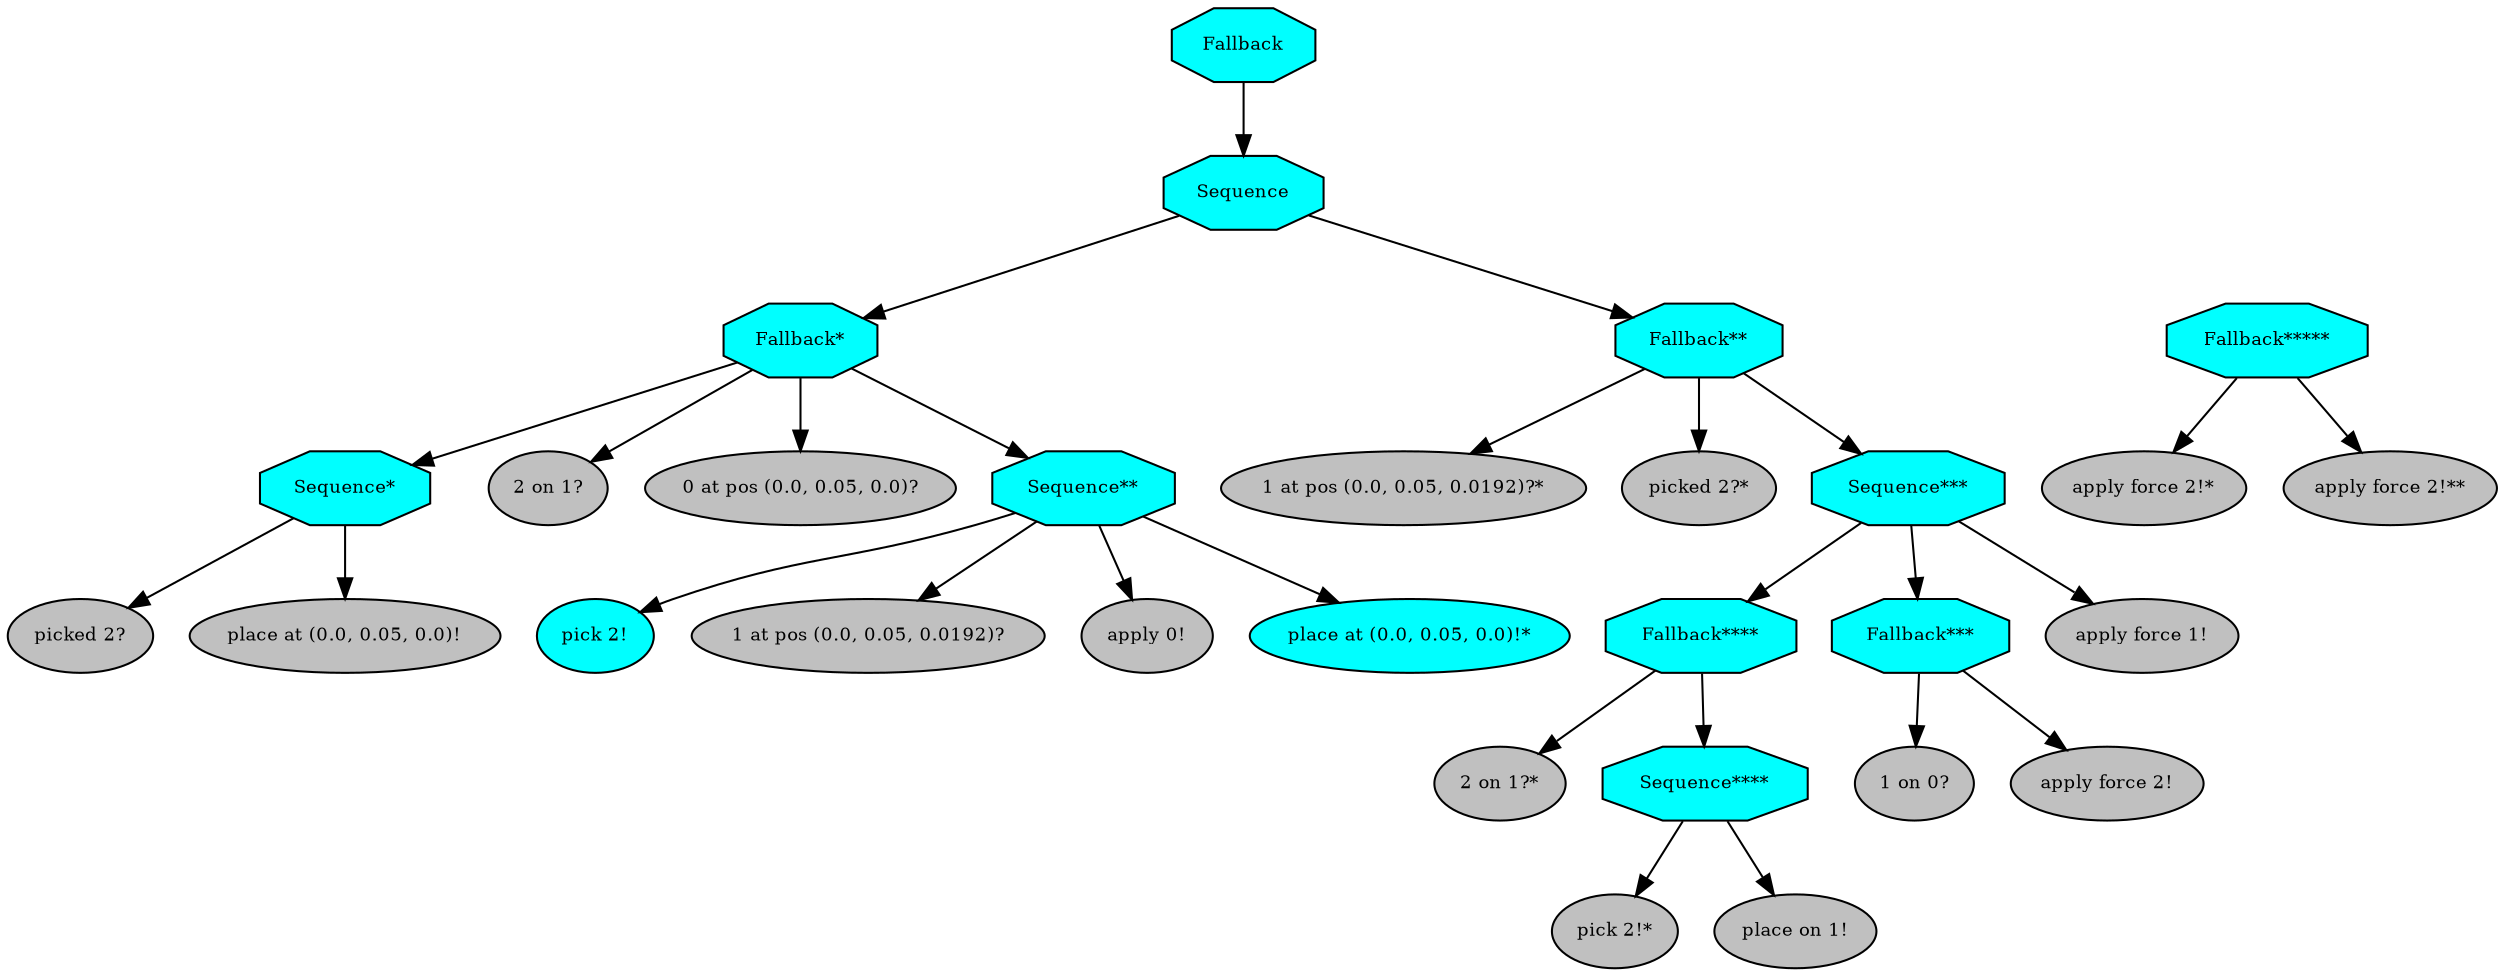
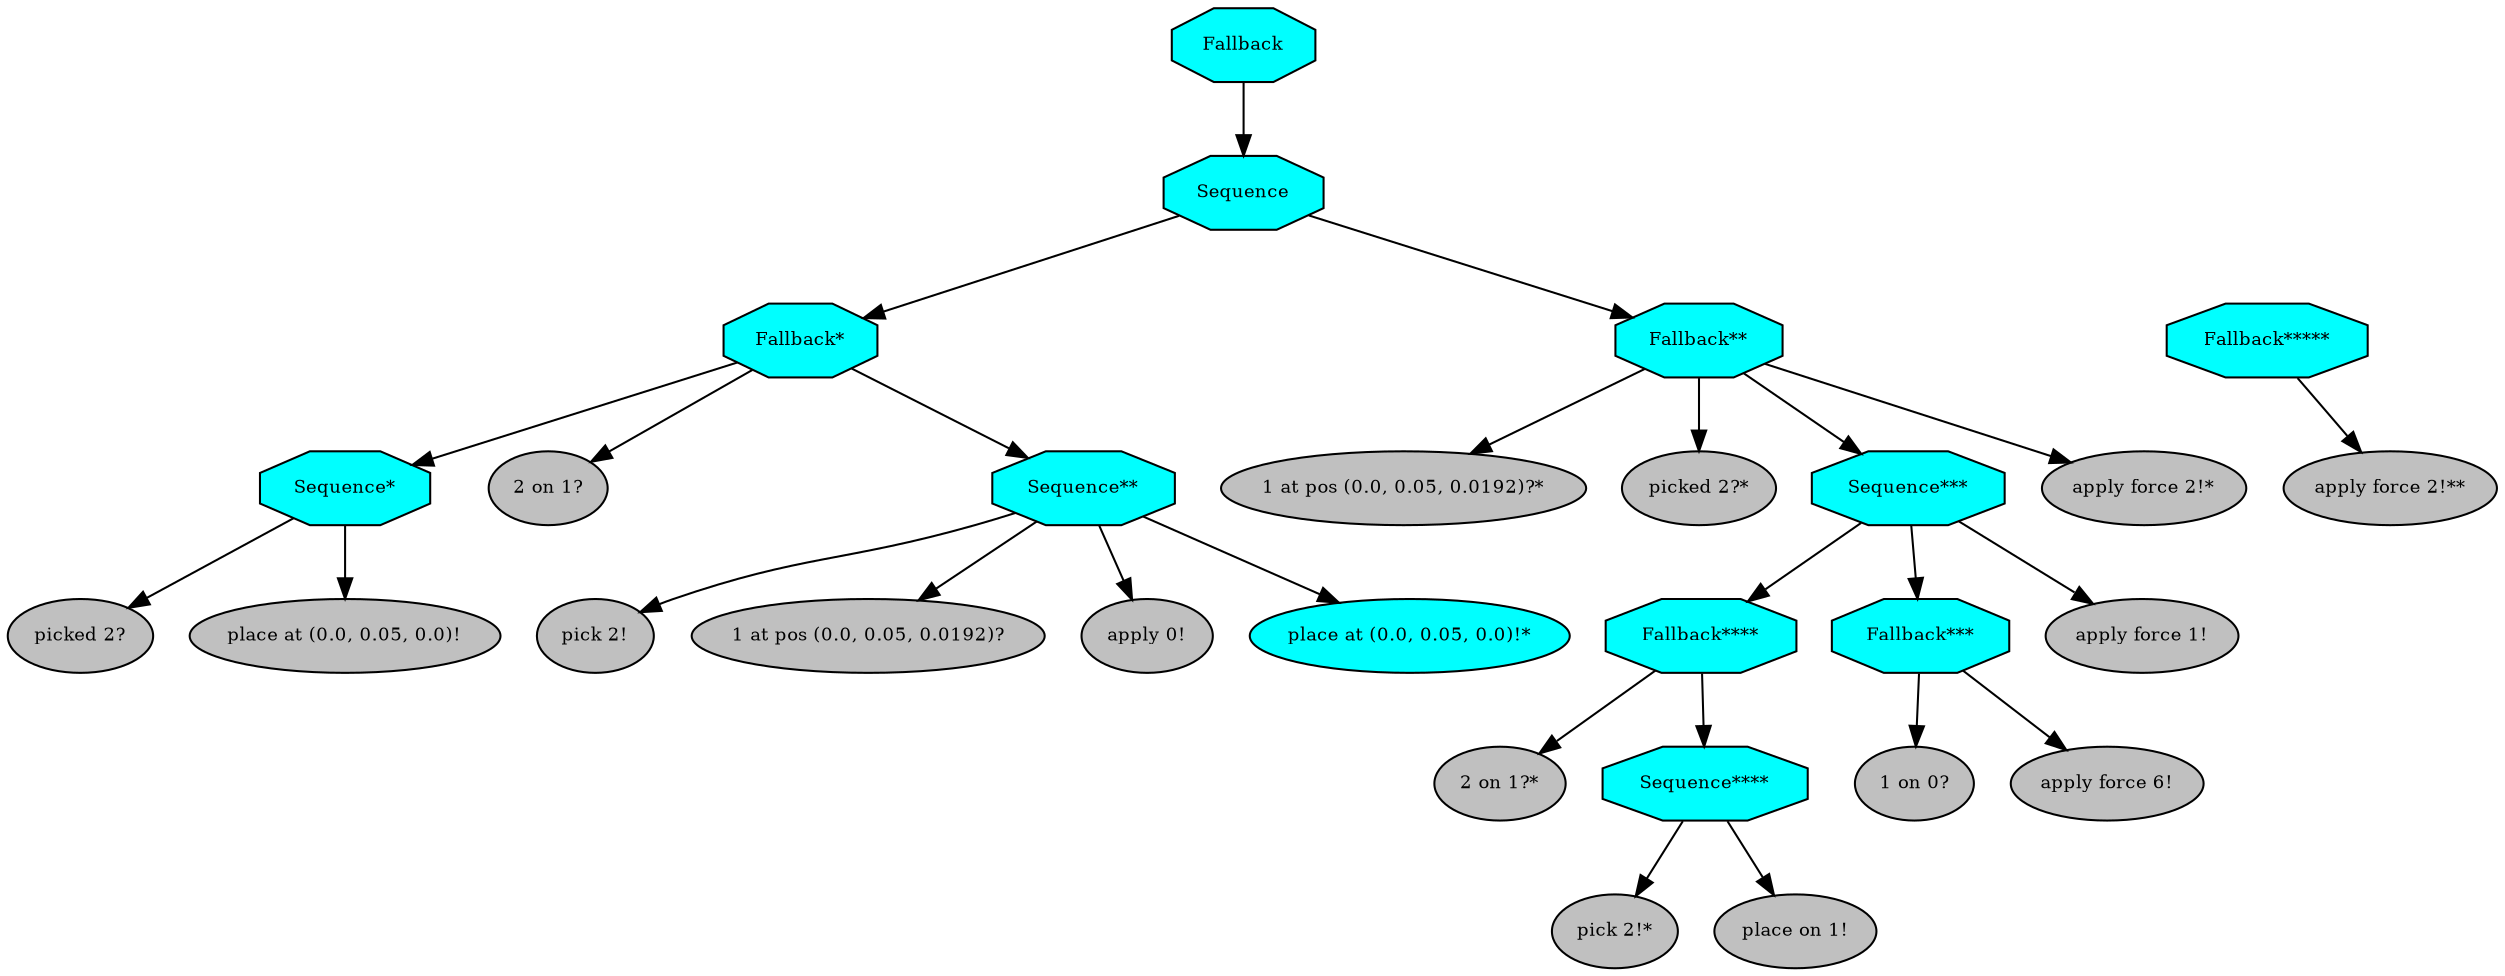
  digraph {
    fontname="times-roman"
    ordering=out
    node [fillcolor=gray fontcolor=black fontname="times-roman" fontsize=9 shape=ellipse style=filled]
    edge [fontname="times-roman"]
    n1 [fillcolor=cyan label=Fallback shape=octagon]
    n2 [fillcolor=cyan label=Sequence shape=octagon]
    n3 [fillcolor=cyan label="Fallback*" shape=octagon]
    n4 [fillcolor=cyan label="Fallback**" shape=octagon]
    n5 [fillcolor=cyan label="Sequence*" shape=octagon]
    n6 [label="2 on 1?"]
-   n7 [label="0 at pos (0.0, 0.05, 0.0)?"]
    n8 [fillcolor=cyan label="Sequence**" shape=octagon]
    n9 [label="1 at pos (0.0, 0.05, 0.0192)?*"]
    n10 [label="picked 2?*"]
    n11 [fillcolor=cyan label="Sequence***" shape=octagon]
    n12 [fillcolor=cyan label="Fallback****" shape=octagon]
    n13 [label="2 on 1?*"]
    n14 [fillcolor=cyan label="Sequence****" shape=octagon]
    n15 [fillcolor=cyan label="Fallback*****" shape=octagon]
    n16 [label="apply force 2!*"]
    n17 [label="apply force 2!**"]
    n18 [label="picked 2?"]
    n19 [label="place at (0.0, 0.05, 0.0)!"]
-   n20 [fillcolor=cyan label="pick 2!"]
+   n20 [label="pick 2!"]
    n21 [label="1 at pos (0.0, 0.05, 0.0192)?"]
    n22 [label="apply 0!"]
    n23 [fillcolor=cyan label="place at (0.0, 0.05, 0.0)!*"]
    n24 [fillcolor=cyan label="Fallback***" shape=octagon]
    n25 [label="apply force 1!"]
    n26 [label="1 on 0?"]
-   n27 [label="apply force 2!"]
+   n27 [label="apply force 6!"]
    n28 [label="pick 2!*"]
    n29 [label="place on 1!"]
    n1 -> n2
    n2 -> n3
    n2 -> n4
    n3 -> n5
    n3 -> n6
-   n3 -> n7
    n3 -> n8
    n4 -> n9
    n4 -> n10
    n4 -> n11
    n5 -> n18
    n5 -> n19
    n8 -> n20
    n8 -> n21
    n8 -> n22
    n8 -> n23
    n11 -> n12
    n11 -> n24
    n11 -> n25
    n12 -> n13
    n12 -> n14
    n14 -> n28
    n14 -> n29
-   n15 -> n16
+   n4 -> n16
    n15 -> n17
    n24 -> n26
    n24 -> n27
  }
